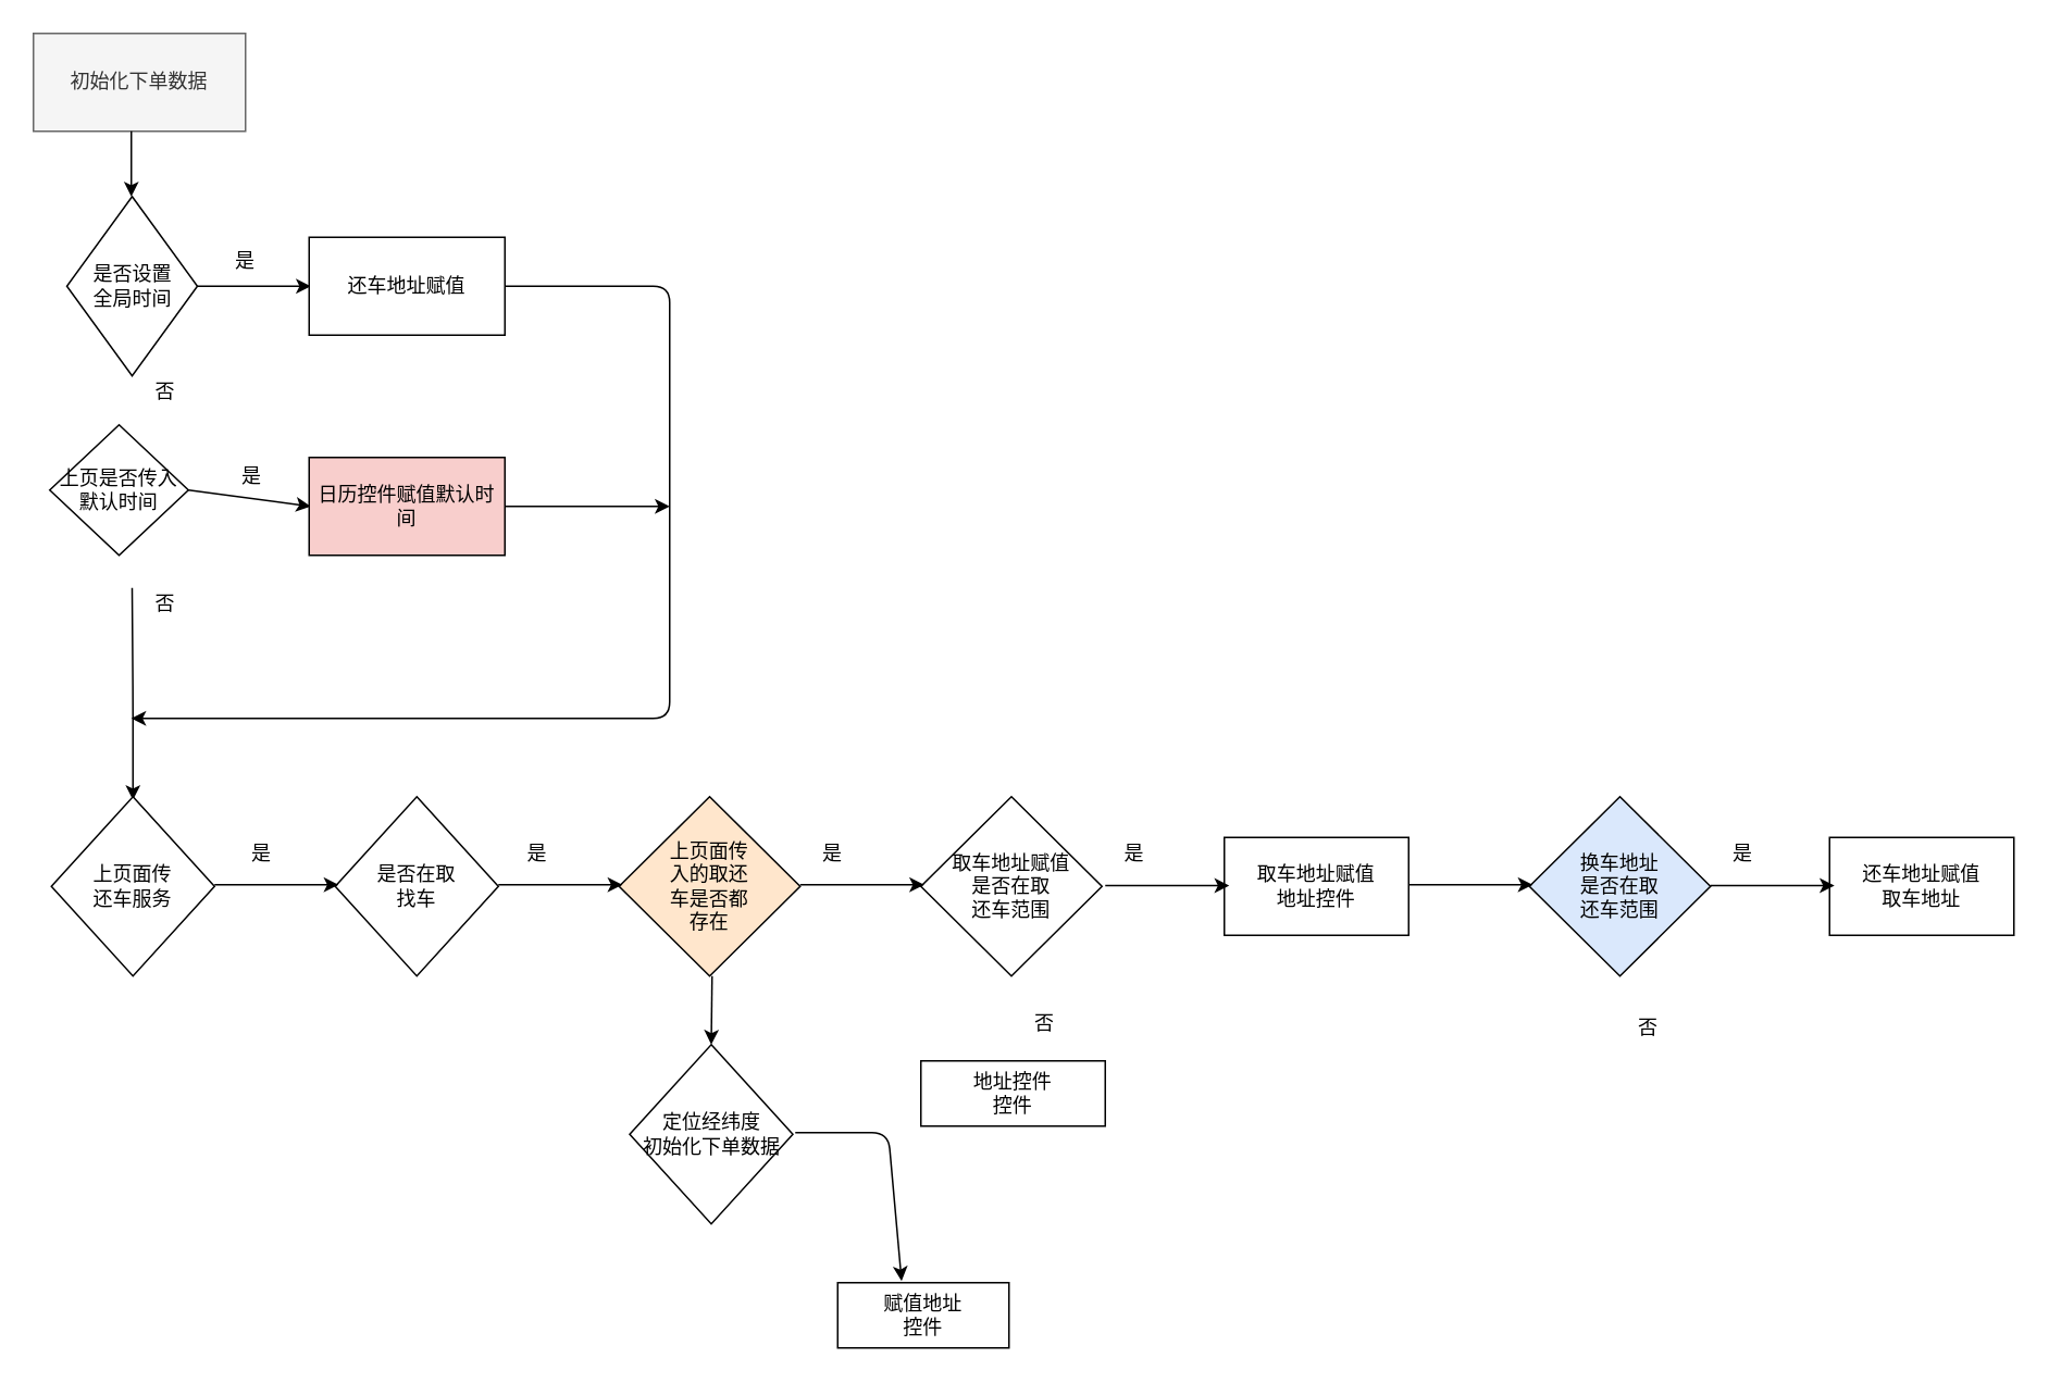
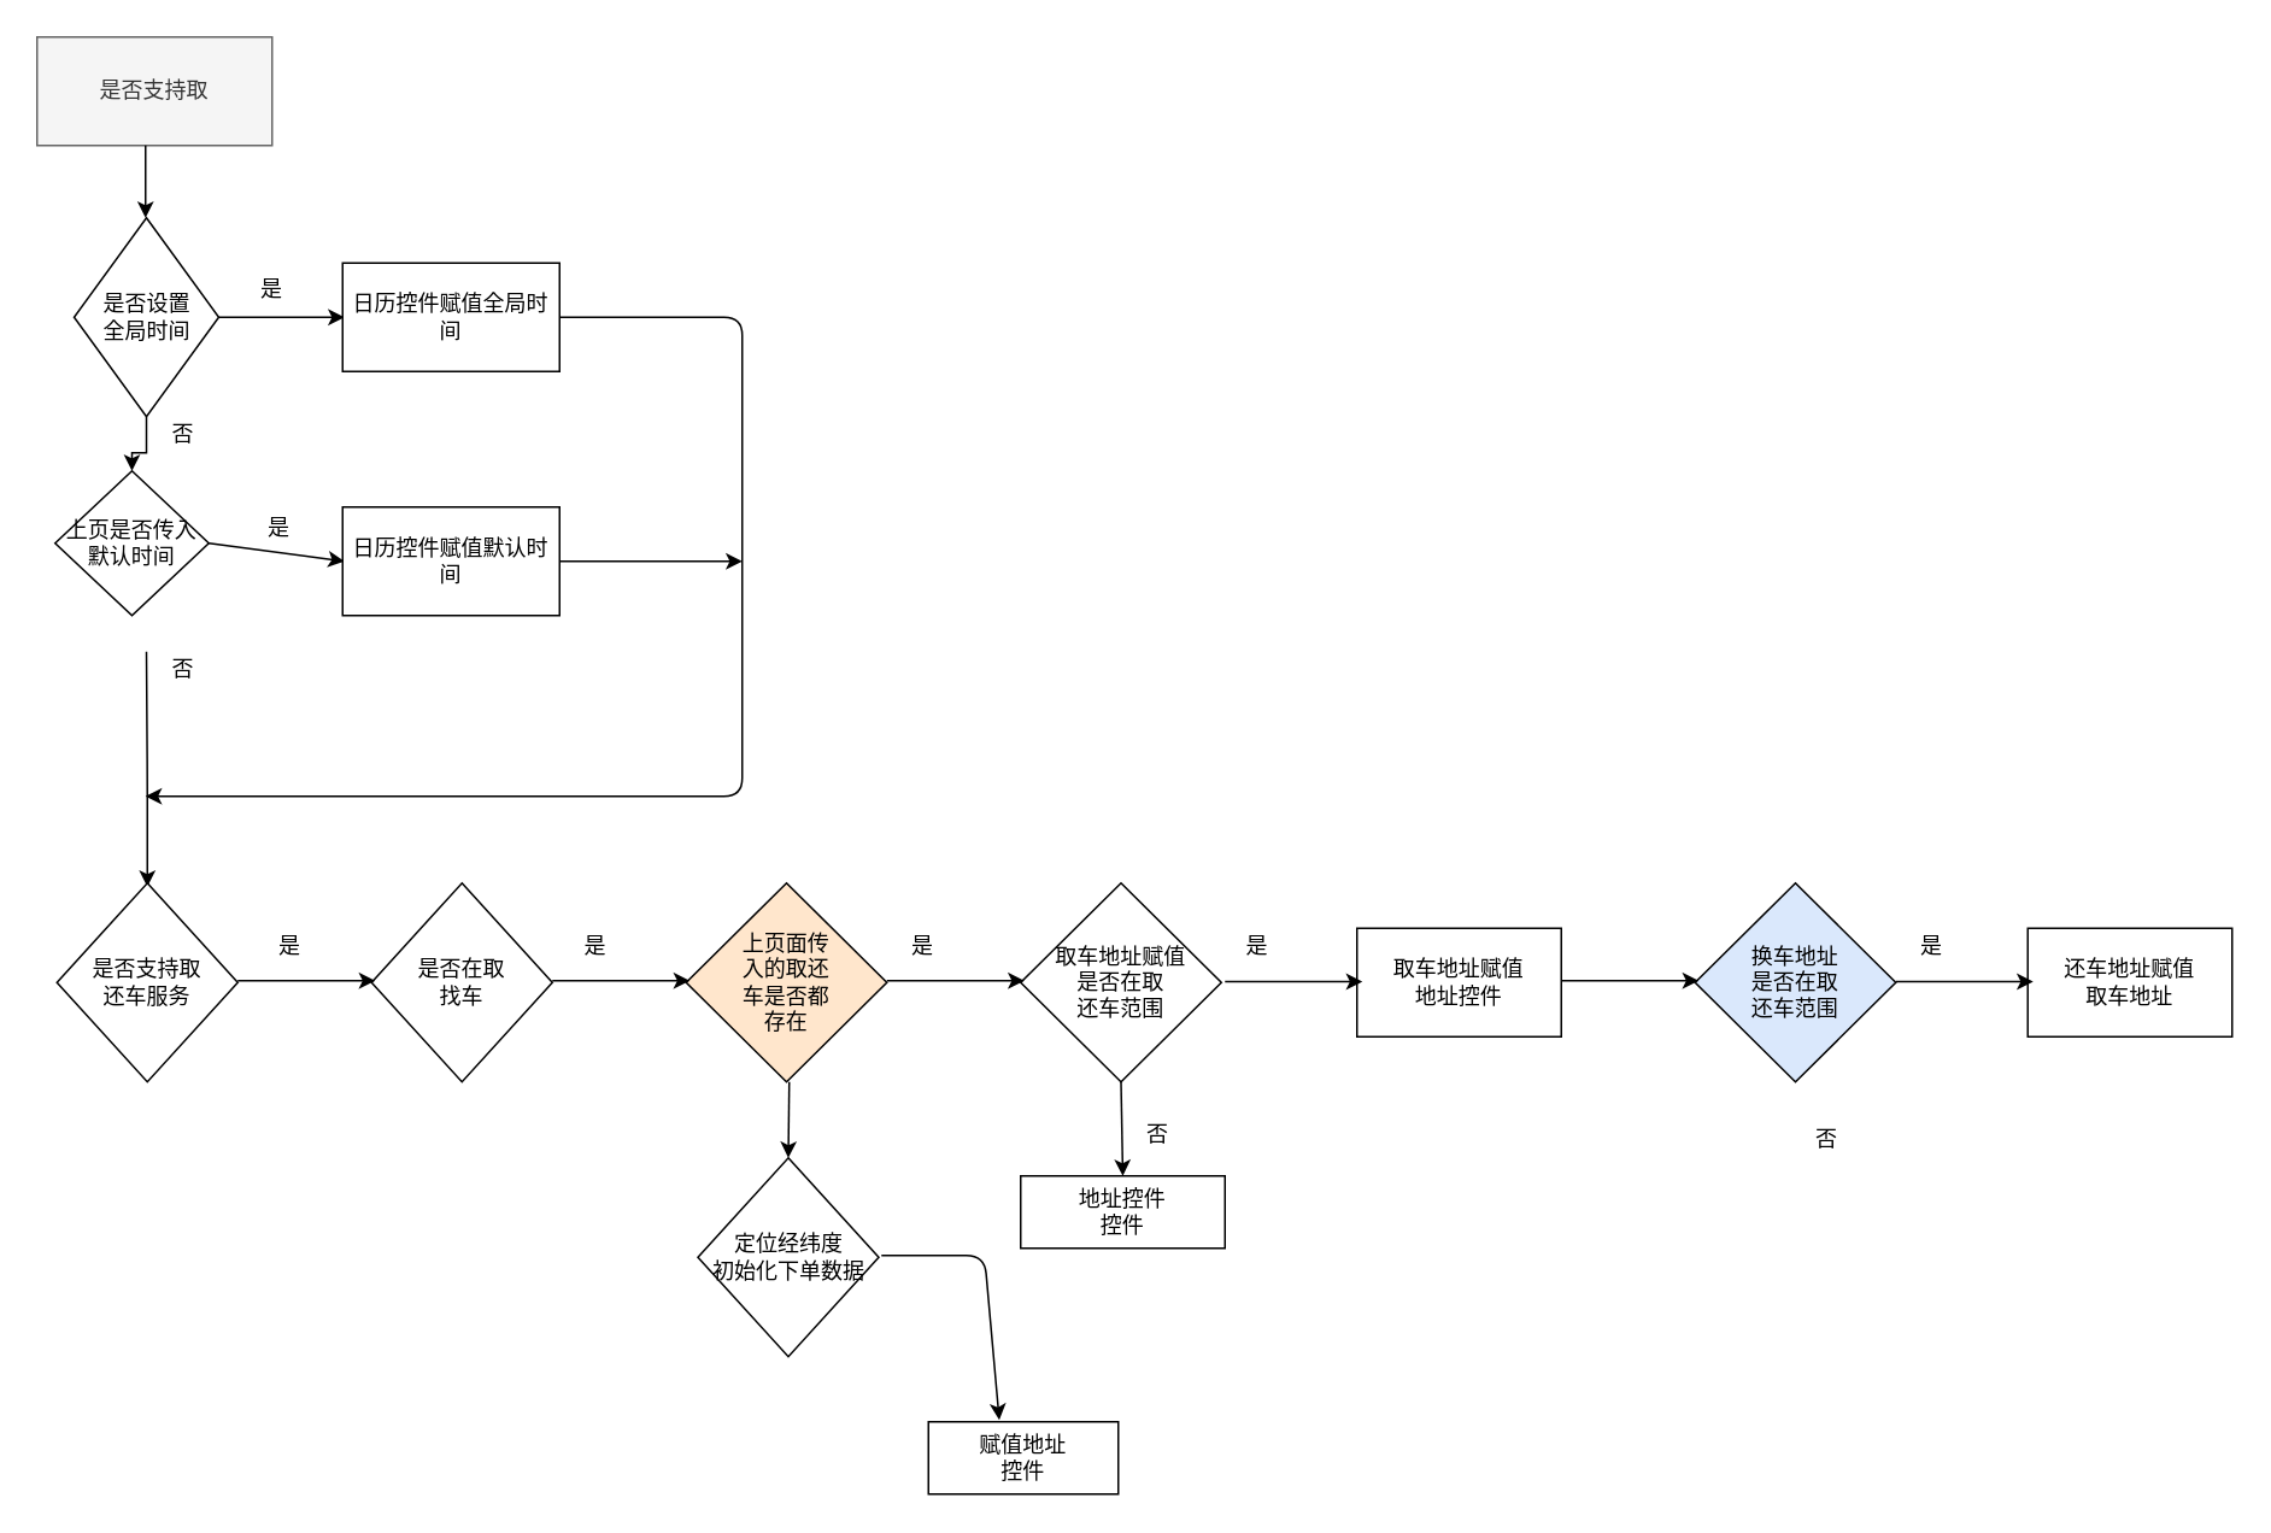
  <mxCell id="0" />
  <mxCell id="1" parent="0" />
- <mxCell id="2" value="初始化下单数据" style="rounded=0;whiteSpace=wrap;html=1;fillColor=#f5f5f5;strokeColor=#666666;fontColor=#333333;" parent="1" vertex="1"><mxGeometry x="20" y="20" width="130" height="60" as="geometry" /></mxCell>
+ <mxCell id="2" value="是否支持取" style="rounded=0;whiteSpace=wrap;html=1;fillColor=#f5f5f5;strokeColor=#666666;fontColor=#333333;" parent="1" vertex="1"><mxGeometry x="20" y="20" width="130" height="60" as="geometry" /></mxCell>
+ <mxCell id="3" value="" style="edgeStyle=orthogonalEdgeStyle;rounded=0;orthogonalLoop=1;jettySize=auto;html=1;" parent="1" source="4" target="5" edge="1"><mxGeometry relative="1" as="geometry" /></mxCell>
  <mxCell id="4" value="是否设置&lt;br&gt;全局时间" style="rhombus;whiteSpace=wrap;html=1;" parent="1" vertex="1"><mxGeometry x="40.5" y="120" width="80" height="110" as="geometry" /></mxCell>
  <mxCell id="5" value="上页是否传入&lt;br&gt;默认时间" style="rhombus;whiteSpace=wrap;html=1;" parent="1" vertex="1"><mxGeometry x="30" y="260" width="85" height="80" as="geometry" /></mxCell>
  <mxCell id="6" value="" style="endArrow=classic;html=1;" parent="1" edge="1"><mxGeometry width="50" height="50" relative="1" as="geometry"><mxPoint x="80" y="80" as="sourcePoint" /><mxPoint x="80" y="120" as="targetPoint" /></mxGeometry></mxCell>
  <mxCell id="7" value="否" style="text;html=1;strokeColor=none;fillColor=none;align=center;verticalAlign=middle;whiteSpace=wrap;rounded=0;" parent="1" vertex="1"><mxGeometry x="80.5" y="230" width="40" height="20" as="geometry" /></mxCell>
  <mxCell id="8" value="是" style="text;html=1;strokeColor=none;fillColor=none;align=center;verticalAlign=middle;whiteSpace=wrap;rounded=0;" parent="1" vertex="1"><mxGeometry x="130" y="150" width="40" height="20" as="geometry" /></mxCell>
  <mxCell id="9" value="否" style="text;html=1;strokeColor=none;fillColor=none;align=center;verticalAlign=middle;whiteSpace=wrap;rounded=0;" parent="1" vertex="1"><mxGeometry x="80.5" y="360" width="40" height="20" as="geometry" /></mxCell>
  <mxCell id="10" value="" style="endArrow=classic;html=1;exitX=1;exitY=0.5;exitDx=0;exitDy=0;" parent="1" source="5" edge="1"><mxGeometry width="50" height="50" relative="1" as="geometry"><mxPoint x="380" y="530" as="sourcePoint" /><mxPoint x="190" y="310" as="targetPoint" /></mxGeometry></mxCell>
  <mxCell id="11" value="" style="endArrow=classic;html=1;exitX=0;exitY=0;exitDx=0;exitDy=0;" parent="1" source="9" edge="1"><mxGeometry width="50" height="50" relative="1" as="geometry"><mxPoint x="380" y="530" as="sourcePoint" /><mxPoint x="81" y="490" as="targetPoint" /><Array as="points"><mxPoint x="81" y="430" /></Array></mxGeometry></mxCell>
  <mxCell id="12" value="" style="endArrow=classic;html=1;exitX=1;exitY=0.5;exitDx=0;exitDy=0;" parent="1" source="4" edge="1"><mxGeometry width="50" height="50" relative="1" as="geometry"><mxPoint x="380" y="530" as="sourcePoint" /><mxPoint x="190" y="175" as="targetPoint" /></mxGeometry></mxCell>
- <mxCell id="13" value="还车地址赋值" style="rounded=0;whiteSpace=wrap;html=1;" parent="1" vertex="1"><mxGeometry x="189" y="145" width="120" height="60" as="geometry" /></mxCell>
- <mxCell id="14" value="&lt;span&gt;日历控件赋值默认时间&lt;/span&gt;" style="rounded=0;whiteSpace=wrap;html=1;fillColor=#f8cecc;" parent="1" vertex="1"><mxGeometry x="189" y="280" width="120" height="60" as="geometry" /></mxCell>
+ <mxCell id="13" value="日历控件赋值全局时间" style="rounded=0;whiteSpace=wrap;html=1;" parent="1" vertex="1"><mxGeometry x="189" y="145" width="120" height="60" as="geometry" /></mxCell>
+ <mxCell id="14" value="&lt;span&gt;日历控件赋值默认时间&lt;/span&gt;" style="rounded=0;whiteSpace=wrap;html=1;" parent="1" vertex="1"><mxGeometry x="189" y="280" width="120" height="60" as="geometry" /></mxCell>
  <mxCell id="15" value="是" style="text;html=1;strokeColor=none;fillColor=none;align=center;verticalAlign=middle;whiteSpace=wrap;rounded=0;" parent="1" vertex="1"><mxGeometry x="134" y="282" width="40" height="20" as="geometry" /></mxCell>
  <mxCell id="16" value="" style="endArrow=classic;html=1;exitX=1;exitY=0.5;exitDx=0;exitDy=0;" parent="1" source="13" edge="1"><mxGeometry width="50" height="50" relative="1" as="geometry"><mxPoint x="380" y="530" as="sourcePoint" /><mxPoint x="80" y="440" as="targetPoint" /><Array as="points"><mxPoint x="410" y="175" /><mxPoint x="410" y="440" /></Array></mxGeometry></mxCell>
  <mxCell id="17" value="" style="endArrow=classic;html=1;exitX=1;exitY=0.5;exitDx=0;exitDy=0;" parent="1" source="14" edge="1"><mxGeometry width="50" height="50" relative="1" as="geometry"><mxPoint x="380" y="530" as="sourcePoint" /><mxPoint x="410" y="310" as="targetPoint" /></mxGeometry></mxCell>
- <mxCell id="18" value="上页面传&lt;br&gt;还车服务" style="rhombus;whiteSpace=wrap;html=1;" parent="1" vertex="1"><mxGeometry x="31" y="488" width="100" height="110" as="geometry" /></mxCell>
+ <mxCell id="18" value="是否支持取&lt;br&gt;还车服务" style="rhombus;whiteSpace=wrap;html=1;" parent="1" vertex="1"><mxGeometry x="31" y="488" width="100" height="110" as="geometry" /></mxCell>
  <mxCell id="19" value="是否在取&lt;br&gt;找车" style="rhombus;whiteSpace=wrap;html=1;" vertex="1" parent="1"><mxGeometry x="205" y="488" width="100" height="110" as="geometry" /></mxCell>
  <mxCell id="20" value="" style="endArrow=classic;html=1;" edge="1" parent="1"><mxGeometry width="50" height="50" relative="1" as="geometry"><mxPoint x="131" y="542" as="sourcePoint" /><mxPoint x="207" y="542" as="targetPoint" /></mxGeometry></mxCell>
  <mxCell id="21" value="上页面传&lt;br&gt;入的取还&lt;br&gt;车是否都&lt;br&gt;存在" style="rhombus;whiteSpace=wrap;html=1;fillColor=#ffe6cc;" vertex="1" parent="1"><mxGeometry x="379" y="488" width="111" height="110" as="geometry" /></mxCell>
  <mxCell id="22" value="" style="endArrow=classic;html=1;" edge="1" parent="1"><mxGeometry width="50" height="50" relative="1" as="geometry"><mxPoint x="305" y="542" as="sourcePoint" /><mxPoint x="381" y="542" as="targetPoint" /></mxGeometry></mxCell>
  <mxCell id="23" value="取车地址赋值&lt;br&gt;是否在取&lt;br&gt;还车范围" style="rhombus;whiteSpace=wrap;html=1;" vertex="1" parent="1"><mxGeometry x="564" y="488" width="111" height="110" as="geometry" /></mxCell>
  <mxCell id="24" value="" style="endArrow=classic;html=1;" edge="1" parent="1"><mxGeometry width="50" height="50" relative="1" as="geometry"><mxPoint x="490" y="542" as="sourcePoint" /><mxPoint x="566" y="542" as="targetPoint" /></mxGeometry></mxCell>
  <mxCell id="25" value="换车地址&lt;br&gt;是否在取&lt;br&gt;还车范围" style="rhombus;whiteSpace=wrap;html=1;fillColor=#dae8fc;" vertex="1" parent="1"><mxGeometry x="937" y="488" width="111" height="110" as="geometry" /></mxCell>
  <mxCell id="26" value="" style="endArrow=classic;html=1;" edge="1" parent="1"><mxGeometry width="50" height="50" relative="1" as="geometry"><mxPoint x="863" y="542" as="sourcePoint" /><mxPoint x="939" y="542" as="targetPoint" /></mxGeometry></mxCell>
  <mxCell id="27" value="取车地址赋值&lt;br&gt;地址控件" style="rounded=0;whiteSpace=wrap;html=1;" vertex="1" parent="1"><mxGeometry x="750" y="513" width="113" height="60" as="geometry" /></mxCell>
  <mxCell id="28" value="" style="endArrow=classic;html=1;" edge="1" parent="1"><mxGeometry width="50" height="50" relative="1" as="geometry"><mxPoint x="677" y="542.5" as="sourcePoint" /><mxPoint x="753" y="542.5" as="targetPoint" /></mxGeometry></mxCell>
  <mxCell id="29" value="还车地址赋值&lt;br&gt;取车地址" style="rounded=0;whiteSpace=wrap;html=1;" vertex="1" parent="1"><mxGeometry x="1121" y="513" width="113" height="60" as="geometry" /></mxCell>
  <mxCell id="30" value="" style="endArrow=classic;html=1;" edge="1" parent="1"><mxGeometry width="50" height="50" relative="1" as="geometry"><mxPoint x="1048" y="542.5" as="sourcePoint" /><mxPoint x="1124" y="542.5" as="targetPoint" /></mxGeometry></mxCell>
  <mxCell id="31" value="地址控件&lt;br&gt;控件" style="rounded=0;whiteSpace=wrap;html=1;" vertex="1" parent="1"><mxGeometry x="564" y="650" width="113" height="40" as="geometry" /></mxCell>
+ <mxCell id="32" value="" style="endArrow=classic;html=1;exitX=0.5;exitY=1;exitDx=0;exitDy=0;entryX=0.5;entryY=0;entryDx=0;entryDy=0;" edge="1" parent="1" source="23" target="31"><mxGeometry width="50" height="50" relative="1" as="geometry"><mxPoint x="141" y="552" as="sourcePoint" /><mxPoint x="217" y="552" as="targetPoint" /></mxGeometry></mxCell>
  <mxCell id="33" value="是" style="text;html=1;strokeColor=none;fillColor=none;align=center;verticalAlign=middle;whiteSpace=wrap;rounded=0;" vertex="1" parent="1"><mxGeometry x="140" y="513" width="40" height="20" as="geometry" /></mxCell>
  <mxCell id="34" value="是" style="text;html=1;strokeColor=none;fillColor=none;align=center;verticalAlign=middle;whiteSpace=wrap;rounded=0;" vertex="1" parent="1"><mxGeometry x="309" y="513" width="40" height="20" as="geometry" /></mxCell>
  <mxCell id="35" value="是" style="text;html=1;strokeColor=none;fillColor=none;align=center;verticalAlign=middle;whiteSpace=wrap;rounded=0;" vertex="1" parent="1"><mxGeometry x="490" y="513" width="40" height="20" as="geometry" /></mxCell>
  <mxCell id="36" value="是" style="text;html=1;strokeColor=none;fillColor=none;align=center;verticalAlign=middle;whiteSpace=wrap;rounded=0;" vertex="1" parent="1"><mxGeometry x="675" y="513" width="40" height="20" as="geometry" /></mxCell>
  <mxCell id="37" value="是" style="text;html=1;strokeColor=none;fillColor=none;align=center;verticalAlign=middle;whiteSpace=wrap;rounded=0;" vertex="1" parent="1"><mxGeometry x="1048" y="513" width="40" height="20" as="geometry" /></mxCell>
  <mxCell id="38" value="否" style="text;html=1;strokeColor=none;fillColor=none;align=center;verticalAlign=middle;whiteSpace=wrap;rounded=0;" vertex="1" parent="1"><mxGeometry x="990" y="620" width="40" height="20" as="geometry" /></mxCell>
  <mxCell id="39" value="否" style="text;html=1;strokeColor=none;fillColor=none;align=center;verticalAlign=middle;whiteSpace=wrap;rounded=0;" vertex="1" parent="1"><mxGeometry x="620" y="617" width="40" height="20" as="geometry" /></mxCell>
  <mxCell id="40" value="定位经纬度&lt;br&gt;初始化下单数据" style="rhombus;whiteSpace=wrap;html=1;" vertex="1" parent="1"><mxGeometry x="385.5" y="640" width="100" height="110" as="geometry" /></mxCell>
  <mxCell id="41" value="" style="endArrow=classic;html=1;entryX=0.5;entryY=0;entryDx=0;entryDy=0;" edge="1" parent="1" target="40"><mxGeometry width="50" height="50" relative="1" as="geometry"><mxPoint x="436" y="598" as="sourcePoint" /><mxPoint x="433" y="641" as="targetPoint" /></mxGeometry></mxCell>
  <mxCell id="42" value="赋值地址&lt;br&gt;控件" style="rounded=0;whiteSpace=wrap;html=1;" vertex="1" parent="1"><mxGeometry x="513" y="786" width="105" height="40" as="geometry" /></mxCell>
  <mxCell id="43" value="" style="endArrow=classic;html=1;entryX=0.373;entryY=-0.025;entryDx=0;entryDy=0;entryPerimeter=0;" edge="1" parent="1" target="42"><mxGeometry width="50" height="50" relative="1" as="geometry"><mxPoint x="487" y="694" as="sourcePoint" /><mxPoint x="543.577" y="804" as="targetPoint" /><Array as="points"><mxPoint x="544" y="694" /></Array></mxGeometry></mxCell>
